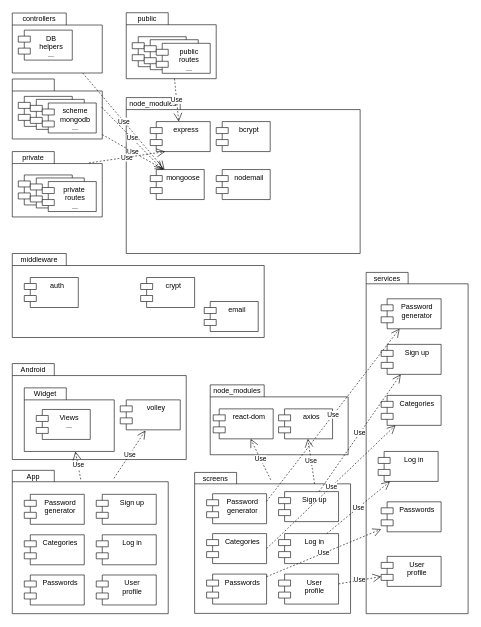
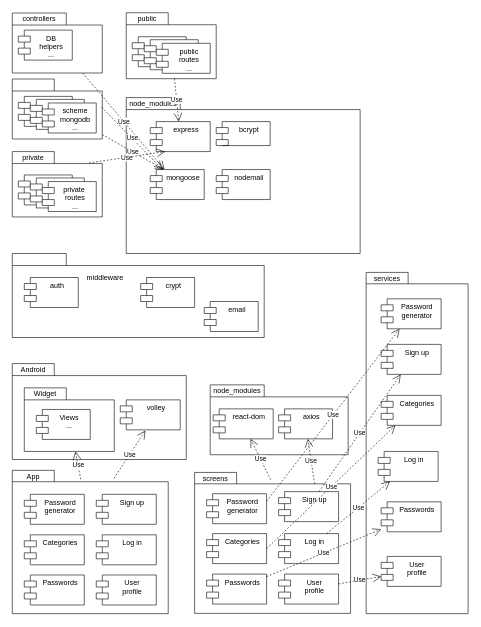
  <mxCell id="0" />
  <mxCell id="1" parent="0" />
  <mxCell id="2" value="" style="shape=folder;fontStyle=1;spacingTop=10;tabWidth=70;tabHeight=20;tabPosition=left;html=1;" parent="1" vertex="1"><mxGeometry x="20" y="131" width="150" height="100" as="geometry" /></mxCell>
  <mxCell id="3" value="" style="shape=folder;fontStyle=1;spacingTop=10;tabWidth=70;tabHeight=20;tabPosition=left;html=1;" parent="1" vertex="1"><mxGeometry x="210" y="20.5" width="150" height="110" as="geometry" /></mxCell>
  <mxCell id="4" value="public" style="text;html=1;strokeColor=none;fillColor=none;align=center;verticalAlign=middle;whiteSpace=wrap;rounded=0;" parent="1" vertex="1"><mxGeometry x="220" y="20.5" width="50" height="20" as="geometry" /></mxCell>
  <mxCell id="5" value="" style="shape=folder;fontStyle=1;spacingTop=10;tabWidth=70;tabHeight=20;tabPosition=left;html=1;" parent="1" vertex="1"><mxGeometry x="20" y="252" width="150" height="109" as="geometry" /></mxCell>
  <mxCell id="6" value="private" style="text;html=1;strokeColor=none;fillColor=none;align=center;verticalAlign=middle;whiteSpace=wrap;rounded=0;" parent="1" vertex="1"><mxGeometry x="30" y="252" width="50" height="20" as="geometry" /></mxCell>
  <mxCell id="7" value="" style="shape=folder;fontStyle=1;spacingTop=10;tabWidth=90;tabHeight=20;tabPosition=left;html=1;" parent="1" vertex="1"><mxGeometry x="210" y="162" width="390" height="260" as="geometry" /></mxCell>
  <mxCell id="8" value="node_modules" style="text;html=1;strokeColor=none;fillColor=none;align=center;verticalAlign=middle;whiteSpace=wrap;rounded=0;" parent="1" vertex="1"><mxGeometry x="230" y="162" width="50" height="20" as="geometry" /></mxCell>
  <mxCell id="9" value="" style="shape=folder;fontStyle=1;spacingTop=10;tabWidth=90;tabHeight=20;tabPosition=left;html=1;" parent="1" vertex="1"><mxGeometry x="20" y="21" width="150" height="100" as="geometry" /></mxCell>
  <mxCell id="10" value="controllers" style="text;html=1;strokeColor=none;fillColor=none;align=center;verticalAlign=middle;whiteSpace=wrap;rounded=0;" parent="1" vertex="1"><mxGeometry x="40" y="21" width="50" height="20" as="geometry" /></mxCell>
  <mxCell id="11" value="public &#10;routes&#10;..." style="shape=module;align=left;spacingLeft=20;align=center;verticalAlign=top;" parent="1" vertex="1"><mxGeometry x="220" y="60.5" width="90" height="50" as="geometry" /></mxCell>
- <mxCell id="12" value="bcrypt" style="shape=module;align=left;spacingLeft=20;align=center;verticalAlign=top;" parent="1" vertex="1"><mxGeometry x="360" width="90" height="50" as="geometry" y="202" /></mxCell>
+ <mxCell id="12" value="bcrypt" style="shape=module;align=left;spacingLeft=20;align=center;verticalAlign=top;" parent="1" vertex="1"><mxGeometry x="360" y="202" width="90" height="40" as="geometry" /></mxCell>
  <mxCell id="13" value="mongoose" style="shape=module;align=left;spacingLeft=20;align=center;verticalAlign=top;" parent="1" vertex="1"><mxGeometry x="250" y="282" width="90" height="50" as="geometry" /></mxCell>
  <mxCell id="14" value="nodemail" style="shape=module;align=left;spacingLeft=20;align=center;verticalAlign=top;" parent="1" vertex="1"><mxGeometry x="360" y="282" width="90" height="50" as="geometry" /></mxCell>
  <mxCell id="15" value="" style="shape=folder;fontStyle=1;spacingTop=10;tabWidth=90;tabHeight=20;tabPosition=left;html=1;" parent="1" vertex="1"><mxGeometry x="20" y="422" width="420" height="140" as="geometry" /></mxCell>
- <mxCell id="16" value="middleware" style="text;html=1;strokeColor=none;fillColor=none;align=center;verticalAlign=middle;whiteSpace=wrap;rounded=0;" parent="1" vertex="1"><mxGeometry x="40" y="422" width="50" height="20" as="geometry" /></mxCell>
+ <mxCell id="16" value="middleware" style="text;html=1;strokeColor=none;fillColor=none;align=center;verticalAlign=middle;whiteSpace=wrap;rounded=0;" parent="1" vertex="1"><mxGeometry x="150" y="452" width="50" height="20" as="geometry" /></mxCell>
  <mxCell id="17" value="auth" style="shape=module;align=left;spacingLeft=20;align=center;verticalAlign=top;" parent="1" vertex="1"><mxGeometry x="40" y="462" width="90" height="50" as="geometry" /></mxCell>
  <mxCell id="18" value="crypt" style="shape=module;align=left;spacingLeft=20;align=center;verticalAlign=top;" parent="1" vertex="1"><mxGeometry x="234" y="462" width="90" height="50" as="geometry" /></mxCell>
  <mxCell id="19" value="DB&#10;helpers&#10;..." style="shape=module;align=left;spacingLeft=20;align=center;verticalAlign=top;" parent="1" vertex="1"><mxGeometry x="30" y="49.5" width="90" height="50" as="geometry" /></mxCell>
  <mxCell id="20" value="Use" style="endArrow=open;endSize=12;dashed=1;html=1;entryX=0.25;entryY=0;entryDx=0;entryDy=0;" parent="1" source="2" target="13" edge="1"><mxGeometry width="160" relative="1" as="geometry"><mxPoint x="600" y="542" as="sourcePoint" /><mxPoint x="760" y="542" as="targetPoint" /></mxGeometry></mxCell>
  <mxCell id="21" value="email" style="shape=module;align=left;spacingLeft=20;align=center;verticalAlign=top;" parent="1" vertex="1"><mxGeometry x="340" y="502" width="90" height="50" as="geometry" /></mxCell>
  <mxCell id="22" value="express" style="shape=module;align=left;spacingLeft=20;align=center;verticalAlign=top;" parent="1" vertex="1"><mxGeometry x="250" width="100" height="50" as="geometry" y="202" /></mxCell>
  <mxCell id="23" value="Use" style="endArrow=open;endSize=12;dashed=1;html=1;" parent="1" source="3" target="22" edge="1"><mxGeometry width="160" relative="1" as="geometry"><mxPoint x="600" y="542" as="sourcePoint" /><mxPoint x="760" y="542" as="targetPoint" /></mxGeometry></mxCell>
  <mxCell id="24" value="Use" style="endArrow=open;endSize=12;dashed=1;html=1;entryX=0.25;entryY=1;entryDx=0;entryDy=0;exitX=0.853;exitY=0.174;exitDx=0;exitDy=0;exitPerimeter=0;" parent="1" source="5" target="22" edge="1"><mxGeometry width="160" relative="1" as="geometry"><mxPoint x="170" y="482" as="sourcePoint" /><mxPoint x="295.714" y="262" as="targetPoint" /></mxGeometry></mxCell>
  <mxCell id="25" value="Use" style="endArrow=open;endSize=12;dashed=1;html=1;" parent="1" source="9" target="13" edge="1"><mxGeometry width="160" relative="1" as="geometry"><mxPoint x="170" y="292.549" as="sourcePoint" /><mxPoint x="282.5" y="342" as="targetPoint" /></mxGeometry></mxCell>
  <mxCell id="26" value="public &#10;routes&#10;..." style="shape=module;align=left;spacingLeft=20;align=center;verticalAlign=top;" parent="1" vertex="1"><mxGeometry x="240" y="65.5" width="90" height="50" as="geometry" /></mxCell>
  <mxCell id="27" value="public &#10;routes&#10;..." style="shape=module;align=left;spacingLeft=20;align=center;verticalAlign=top;" parent="1" vertex="1"><mxGeometry x="260" y="71.5" width="90" height="50" as="geometry" /></mxCell>
  <mxCell id="28" value="public &#10;routes&#10;..." style="shape=module;align=left;spacingLeft=20;align=center;verticalAlign=top;" parent="1" vertex="1"><mxGeometry x="30" y="160" width="90" height="50" as="geometry" /></mxCell>
  <mxCell id="29" value="public &#10;routes&#10;..." style="shape=module;align=left;spacingLeft=20;align=center;verticalAlign=top;" parent="1" vertex="1"><mxGeometry x="50" y="165" width="90" height="50" as="geometry" /></mxCell>
  <mxCell id="30" value="scheme&#10;mongodb&#10;..." style="shape=module;align=left;spacingLeft=20;align=center;verticalAlign=top;" parent="1" vertex="1"><mxGeometry x="70" y="171" width="90" height="50" as="geometry" /></mxCell>
  <mxCell id="31" value="public &#10;routes&#10;..." style="shape=module;align=left;spacingLeft=20;align=center;verticalAlign=top;" parent="1" vertex="1"><mxGeometry x="30" y="291" width="90" height="50" as="geometry" /></mxCell>
  <mxCell id="32" value="public &#10;routes&#10;..." style="shape=module;align=left;spacingLeft=20;align=center;verticalAlign=top;" parent="1" vertex="1"><mxGeometry x="50" y="296" width="90" height="50" as="geometry" /></mxCell>
  <mxCell id="33" value="private &#10;routes&#10;..." style="shape=module;align=left;spacingLeft=20;align=center;verticalAlign=top;" parent="1" vertex="1"><mxGeometry x="70" y="302" width="90" height="50" as="geometry" /></mxCell>
  <mxCell id="34" value="" style="shape=folder;fontStyle=1;spacingTop=10;tabWidth=70;tabHeight=20;tabPosition=left;html=1;" parent="1" vertex="1"><mxGeometry x="20" y="605.5" width="290" height="160" as="geometry" /></mxCell>
  <mxCell id="35" value="Android" style="text;html=1;strokeColor=none;fillColor=none;align=center;verticalAlign=middle;whiteSpace=wrap;rounded=0;" parent="1" vertex="1"><mxGeometry x="30" y="605.5" width="50" height="20" as="geometry" /></mxCell>
  <mxCell id="36" value="" style="shape=folder;fontStyle=1;spacingTop=10;tabWidth=70;tabHeight=20;tabPosition=left;html=1;" parent="1" vertex="1"><mxGeometry x="40" y="646" width="150" height="106" as="geometry" /></mxCell>
  <mxCell id="37" value="Widget" style="text;html=1;strokeColor=none;fillColor=none;align=center;verticalAlign=middle;whiteSpace=wrap;rounded=0;" parent="1" vertex="1"><mxGeometry x="50" y="646" width="50" height="20" as="geometry" /></mxCell>
  <mxCell id="38" value="Views&#10;..." style="shape=module;align=left;spacingLeft=20;align=center;verticalAlign=top;" parent="1" vertex="1"><mxGeometry x="60" y="682" width="90" height="50" as="geometry" /></mxCell>
  <mxCell id="39" value="volley" style="shape=module;align=left;spacingLeft=20;align=center;verticalAlign=top;" parent="1" vertex="1"><mxGeometry x="200" y="666" width="100" height="50" as="geometry" /></mxCell>
  <mxCell id="40" value="" style="shape=folder;fontStyle=1;spacingTop=10;tabWidth=70;tabHeight=19;tabPosition=left;html=1;" parent="1" vertex="1"><mxGeometry x="20" y="783.5" width="260" height="239" as="geometry" /></mxCell>
  <mxCell id="41" value="App" style="text;html=1;strokeColor=none;fillColor=none;align=center;verticalAlign=middle;whiteSpace=wrap;rounded=0;" parent="1" vertex="1"><mxGeometry x="30" y="783.5" width="50" height="20" as="geometry" /></mxCell>
  <mxCell id="42" value="Password&#10;generator" style="shape=module;align=left;spacingLeft=20;align=center;verticalAlign=top;" parent="1" vertex="1"><mxGeometry x="40" y="823.5" width="100" height="50" as="geometry" /></mxCell>
  <mxCell id="43" value="Categories" style="shape=module;align=left;spacingLeft=20;align=center;verticalAlign=top;" parent="1" vertex="1"><mxGeometry x="40" y="891" width="100" height="50" as="geometry" /></mxCell>
  <mxCell id="44" value="Passwords" style="shape=module;align=left;spacingLeft=20;align=center;verticalAlign=top;" parent="1" vertex="1"><mxGeometry x="40" y="958" width="100" height="50" as="geometry" /></mxCell>
  <mxCell id="45" value="Sign up" style="shape=module;align=left;spacingLeft=20;align=center;verticalAlign=top;" parent="1" vertex="1"><mxGeometry x="160" y="823.5" width="100" height="50" as="geometry" /></mxCell>
  <mxCell id="46" value="Log in" style="shape=module;align=left;spacingLeft=20;align=center;verticalAlign=top;" parent="1" vertex="1"><mxGeometry x="160" y="891" width="100" height="50" as="geometry" /></mxCell>
  <mxCell id="47" value="User&#10;profile" style="shape=module;align=left;spacingLeft=20;align=center;verticalAlign=top;" parent="1" vertex="1"><mxGeometry x="160" y="958" width="100" height="50" as="geometry" /></mxCell>
  <mxCell id="48" value="Use" style="endArrow=open;endSize=12;dashed=1;html=1;exitX=0.439;exitY=0.063;exitDx=0;exitDy=0;exitPerimeter=0;" parent="1" source="40" target="36" edge="1"><mxGeometry width="160" relative="1" as="geometry"><mxPoint x="-127.703" y="1091" as="sourcePoint" /><mxPoint x="-162.297" y="771" as="targetPoint" /></mxGeometry></mxCell>
  <mxCell id="49" value="Use" style="endArrow=open;endSize=12;dashed=1;html=1;exitX=0.652;exitY=0.056;exitDx=0;exitDy=0;exitPerimeter=0;entryX=0.42;entryY=1.02;entryDx=0;entryDy=0;entryPerimeter=0;" parent="1" source="40" target="39" edge="1"><mxGeometry width="160" relative="1" as="geometry"><mxPoint x="110" y="832" as="sourcePoint" /><mxPoint x="120.902" y="691" as="targetPoint" /></mxGeometry></mxCell>
  <mxCell id="50" value="" style="shape=folder;fontStyle=1;spacingTop=10;tabWidth=70;tabHeight=19;tabPosition=left;html=1;" parent="1" vertex="1"><mxGeometry x="324" y="787" width="260" height="235" as="geometry" /></mxCell>
  <mxCell id="51" value="screens" style="text;html=1;strokeColor=none;fillColor=none;align=center;verticalAlign=middle;whiteSpace=wrap;rounded=0;" parent="1" vertex="1"><mxGeometry x="334" y="787" width="50" height="20" as="geometry" /></mxCell>
  <mxCell id="52" value="Password&#10;generator" style="shape=module;align=left;spacingLeft=20;align=center;verticalAlign=top;" parent="1" vertex="1"><mxGeometry x="344" y="822.5" width="100" height="50" as="geometry" /></mxCell>
  <mxCell id="53" value="Categories" style="shape=module;align=left;spacingLeft=20;align=center;verticalAlign=top;" parent="1" vertex="1"><mxGeometry x="344" y="889" width="100" height="50" as="geometry" /></mxCell>
  <mxCell id="54" value="Passwords" style="shape=module;align=left;spacingLeft=20;align=center;verticalAlign=top;" parent="1" vertex="1"><mxGeometry x="344" y="956.5" width="100" height="50" as="geometry" /></mxCell>
  <mxCell id="55" value="Sign up" style="shape=module;align=left;spacingLeft=20;align=center;verticalAlign=top;" parent="1" vertex="1"><mxGeometry x="464" y="819" width="100" height="50" as="geometry" /></mxCell>
  <mxCell id="56" value="Log in" style="shape=module;align=left;spacingLeft=20;align=center;verticalAlign=top;" parent="1" vertex="1"><mxGeometry x="464" y="889" width="100" height="50" as="geometry" /></mxCell>
  <mxCell id="57" value="User&#10;profile" style="shape=module;align=left;spacingLeft=20;align=center;verticalAlign=top;" parent="1" vertex="1"><mxGeometry x="464" y="956.5" width="100" height="50" as="geometry" /></mxCell>
  <mxCell id="58" value="" style="shape=folder;fontStyle=1;spacingTop=10;tabWidth=90;tabHeight=20;tabPosition=left;html=1;" parent="1" vertex="1"><mxGeometry x="350" y="641" width="230" height="116.5" as="geometry" /></mxCell>
  <mxCell id="59" value="node_modules" style="text;html=1;strokeColor=none;fillColor=none;align=center;verticalAlign=middle;whiteSpace=wrap;rounded=0;" parent="1" vertex="1"><mxGeometry x="370" y="641" width="50" height="20" as="geometry" /></mxCell>
  <mxCell id="60" value="axios" style="shape=module;align=left;spacingLeft=20;align=center;verticalAlign=top;" parent="1" vertex="1"><mxGeometry x="464" y="681" width="90" height="50" as="geometry" /></mxCell>
  <mxCell id="61" value="react-dom" style="shape=module;align=left;spacingLeft=20;align=center;verticalAlign=top;" parent="1" vertex="1"><mxGeometry x="355" y="681" width="100" height="50" as="geometry" /></mxCell>
  <mxCell id="62" value="Use" style="endArrow=open;endSize=12;dashed=1;html=1;exitX=0.488;exitY=0.052;exitDx=0;exitDy=0;exitPerimeter=0;" parent="1" source="50" target="61" edge="1"><mxGeometry width="160" relative="1" as="geometry"><mxPoint x="290" y="833" as="sourcePoint" /><mxPoint x="450" y="833" as="targetPoint" /></mxGeometry></mxCell>
  <mxCell id="63" value="Use" style="endArrow=open;endSize=12;dashed=1;html=1;exitX=0;exitY=0;exitDx=200;exitDy=19;exitPerimeter=0;" parent="1" source="50" target="60" edge="1"><mxGeometry width="160" relative="1" as="geometry"><mxPoint x="651.04" y="754.088" as="sourcePoint" /><mxPoint x="570.99" y="572" as="targetPoint" /></mxGeometry></mxCell>
  <mxCell id="64" value="" style="shape=folder;fontStyle=1;spacingTop=10;tabWidth=70;tabHeight=19;tabPosition=left;html=1;" parent="1" vertex="1"><mxGeometry x="610" y="453.5" width="170" height="569" as="geometry" /></mxCell>
  <mxCell id="65" value="services" style="text;html=1;strokeColor=none;fillColor=none;align=center;verticalAlign=middle;whiteSpace=wrap;rounded=0;" parent="1" vertex="1"><mxGeometry x="620" y="453.5" width="50" height="20" as="geometry" /></mxCell>
  <mxCell id="66" value="Password&#10;generator" style="shape=module;align=left;spacingLeft=20;align=center;verticalAlign=top;" parent="1" vertex="1"><mxGeometry x="635" y="497.5" width="100" height="50" as="geometry" /></mxCell>
  <mxCell id="67" value="Categories" style="shape=module;align=left;spacingLeft=20;align=center;verticalAlign=top;" parent="1" vertex="1"><mxGeometry x="635" y="658.5" width="100" height="50" as="geometry" /></mxCell>
  <mxCell id="68" value="Passwords" style="shape=module;align=left;spacingLeft=20;align=center;verticalAlign=top;" parent="1" vertex="1"><mxGeometry x="635" y="836" width="100" height="50" as="geometry" /></mxCell>
  <mxCell id="69" value="Sign up" style="shape=module;align=left;spacingLeft=20;align=center;verticalAlign=top;" parent="1" vertex="1"><mxGeometry x="635" y="573.5" width="100" height="50" as="geometry" /></mxCell>
  <mxCell id="70" value="Log in" style="shape=module;align=left;spacingLeft=20;align=center;verticalAlign=top;" parent="1" vertex="1"><mxGeometry x="630" y="752" width="100" height="50" as="geometry" /></mxCell>
  <mxCell id="71" value="User&#10;profile" style="shape=module;align=left;spacingLeft=20;align=center;verticalAlign=top;" parent="1" vertex="1"><mxGeometry x="635" y="927" width="100" height="50" as="geometry" /></mxCell>
  <mxCell id="72" value="Use" style="endArrow=open;endSize=12;dashed=1;html=1;exitX=1;exitY=0.25;exitDx=0;exitDy=0;" parent="1" source="52" target="66" edge="1"><mxGeometry width="160" relative="1" as="geometry"><mxPoint x="690" y="756.5" as="sourcePoint" /><mxPoint x="720.823" y="572" as="targetPoint" /></mxGeometry></mxCell>
  <mxCell id="73" value="Use" style="endArrow=open;endSize=12;dashed=1;html=1;" parent="1" source="55" target="69" edge="1"><mxGeometry width="160" relative="1" as="geometry"><mxPoint x="615" y="804" as="sourcePoint" /><mxPoint x="910.909" y="587" as="targetPoint" /></mxGeometry></mxCell>
  <mxCell id="74" value="Use" style="endArrow=open;endSize=12;dashed=1;html=1;exitX=1;exitY=0.5;exitDx=0;exitDy=0;" parent="1" source="53" target="67" edge="1"><mxGeometry width="160" relative="1" as="geometry"><mxPoint x="760.112" y="791.5" as="sourcePoint" /><mxPoint x="914.888" y="663" as="targetPoint" /></mxGeometry></mxCell>
  <mxCell id="75" value="Use" style="endArrow=open;endSize=12;dashed=1;html=1;" parent="1" source="54" target="68" edge="1"><mxGeometry width="160" relative="1" as="geometry"><mxPoint x="615" y="900.5" as="sourcePoint" /><mxPoint x="895" y="905.167" as="targetPoint" /></mxGeometry></mxCell>
  <mxCell id="76" value="Use" style="endArrow=open;endSize=12;dashed=1;html=1;" parent="1" source="56" target="70" edge="1"><mxGeometry width="160" relative="1" as="geometry"><mxPoint x="615" y="900.5" as="sourcePoint" /><mxPoint x="898.521" y="748" as="targetPoint" /></mxGeometry></mxCell>
  <mxCell id="77" value="Use" style="endArrow=open;endSize=12;dashed=1;html=1;" parent="1" source="57" target="71" edge="1"><mxGeometry width="160" relative="1" as="geometry"><mxPoint x="790" y="879.5" as="sourcePoint" /><mxPoint x="890" y="837.5" as="targetPoint" /></mxGeometry></mxCell>
  <mxCell id="78" value="Use" style="endArrow=open;endSize=12;dashed=1;html=1;exitX=0.993;exitY=0.47;exitDx=0;exitDy=0;exitPerimeter=0;" parent="1" source="2" target="13" edge="1"><mxGeometry width="160" relative="1" as="geometry"><mxPoint x="-7.8" y="62" as="sourcePoint" /><mxPoint x="274.333" y="292" as="targetPoint" /></mxGeometry></mxCell>
